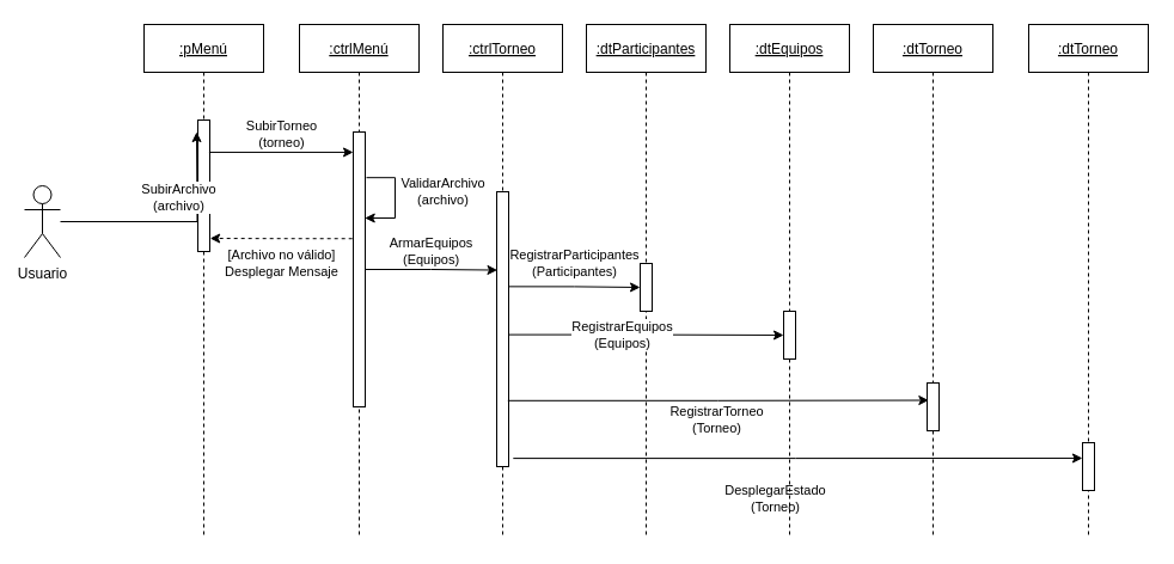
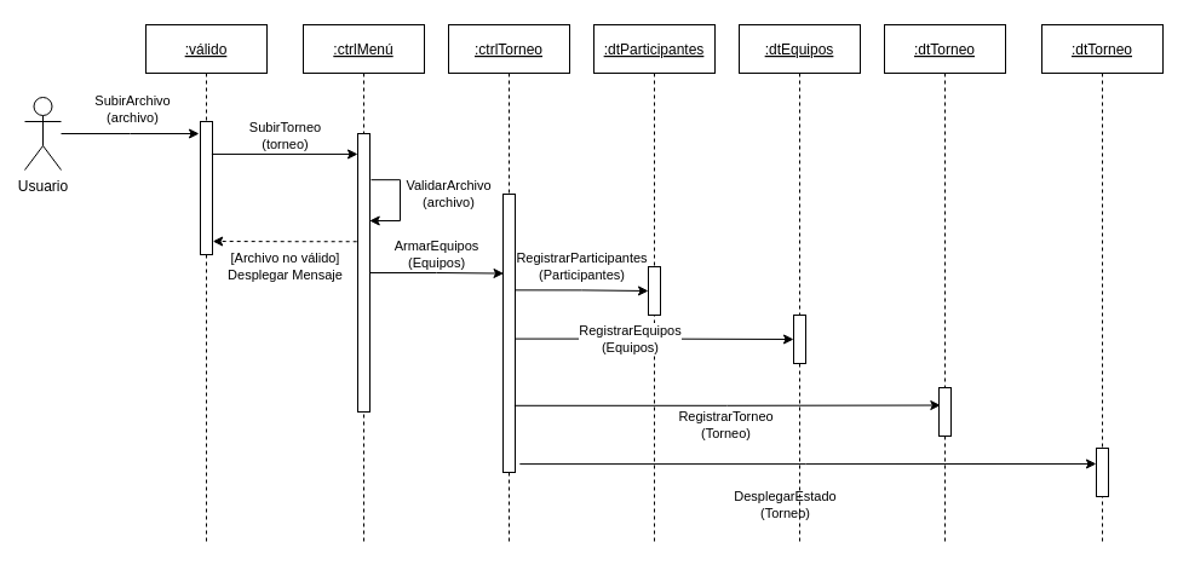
  <mxCell id="0" />
  <mxCell id="1" parent="0" />
  <mxCell id="2" value=":ctrlMenú" style="shape=umlLifeline;perimeter=lifelinePerimeter;container=1;collapsible=0;recursiveResize=0;rounded=0;shadow=0;strokeWidth=1;fontStyle=4" parent="1" vertex="1"><mxGeometry x="250" y="20" width="100" height="430" as="geometry" /></mxCell>
  <mxCell id="3" value="" style="points=[];perimeter=orthogonalPerimeter;rounded=0;shadow=0;strokeWidth=1;" parent="2" vertex="1"><mxGeometry x="45" y="90" width="10" height="230" as="geometry" /></mxCell>
  <mxCell id="4" value="ValidarArchivo&lt;br&gt;(archivo)" style="edgeStyle=orthogonalEdgeStyle;rounded=0;orthogonalLoop=1;jettySize=auto;html=1;exitX=1.1;exitY=0.166;exitDx=0;exitDy=0;exitPerimeter=0;entryX=0.972;entryY=0.313;entryDx=0;entryDy=0;entryPerimeter=0;" edge="1" parent="2" source="3" target="3"><mxGeometry x="-0.422" y="-42" relative="1" as="geometry"><Array as="points"><mxPoint x="80" y="128" /><mxPoint x="80" y="162" /></Array><mxPoint x="82" y="12" as="offset" /></mxGeometry></mxCell>
- <mxCell id="5" value=":pMenú" style="shape=umlLifeline;perimeter=lifelinePerimeter;container=1;collapsible=0;recursiveResize=0;rounded=0;shadow=0;strokeWidth=1;fontStyle=4" parent="1" vertex="1"><mxGeometry x="120" y="20" width="100" height="430" as="geometry" /></mxCell>
+ <mxCell id="5" value=":válido" style="shape=umlLifeline;perimeter=lifelinePerimeter;container=1;collapsible=0;recursiveResize=0;rounded=0;shadow=0;strokeWidth=1;fontStyle=4" parent="1" vertex="1"><mxGeometry x="120" y="20" width="100" height="430" as="geometry" /></mxCell>
  <mxCell id="6" value="" style="points=[];perimeter=orthogonalPerimeter;rounded=0;shadow=0;strokeWidth=1;" parent="5" vertex="1"><mxGeometry x="45" y="80" width="10" height="110" as="geometry" /></mxCell>
  <mxCell id="7" value="SubirArchivo&lt;br&gt;(archivo)" style="edgeStyle=orthogonalEdgeStyle;rounded=0;orthogonalLoop=1;jettySize=auto;html=1;" edge="1" parent="1" source="8"><mxGeometry x="0.049" y="20" relative="1" as="geometry"><mxPoint x="164" y="110" as="targetPoint" /><mxPoint as="offset" /></mxGeometry></mxCell>
- <mxCell id="8" value="Usuario" style="shape=umlActor;verticalLabelPosition=bottom;verticalAlign=top;html=1;" parent="1" vertex="1"><mxGeometry x="20" y="155" width="30" height="60" as="geometry" /></mxCell>
+ <mxCell id="8" value="Usuario" style="shape=umlActor;verticalLabelPosition=bottom;verticalAlign=top;html=1;" parent="1" vertex="1"><mxGeometry x="20" y="80" width="30" height="60" as="geometry" /></mxCell>
  <mxCell id="9" value=":dtParticipantes" style="shape=umlLifeline;perimeter=lifelinePerimeter;container=1;collapsible=0;recursiveResize=0;rounded=0;shadow=0;strokeWidth=1;fontStyle=4" parent="1" vertex="1"><mxGeometry x="490" y="20" width="100" height="430" as="geometry" /></mxCell>
  <mxCell id="10" value="" style="points=[];perimeter=orthogonalPerimeter;rounded=0;shadow=0;strokeWidth=1;" parent="9" vertex="1"><mxGeometry x="45" y="200" width="10" height="40" as="geometry" /></mxCell>
  <mxCell id="11" value=":ctrlTorneo" style="shape=umlLifeline;perimeter=lifelinePerimeter;container=1;collapsible=0;recursiveResize=0;rounded=0;shadow=0;strokeWidth=1;fontStyle=4" parent="1" vertex="1"><mxGeometry x="370" y="20" width="100" height="430" as="geometry" /></mxCell>
  <mxCell id="12" value="" style="points=[];perimeter=orthogonalPerimeter;rounded=0;shadow=0;strokeWidth=1;" parent="11" vertex="1"><mxGeometry x="45" y="140" width="10" height="230" as="geometry" /></mxCell>
  <mxCell id="13" value=":dtEquipos" style="shape=umlLifeline;perimeter=lifelinePerimeter;container=1;collapsible=0;recursiveResize=0;rounded=0;shadow=0;strokeWidth=1;fontStyle=4" parent="1" vertex="1"><mxGeometry x="610" y="20" width="100" height="430" as="geometry" /></mxCell>
  <mxCell id="14" value="" style="points=[];perimeter=orthogonalPerimeter;rounded=0;shadow=0;strokeWidth=1;" parent="13" vertex="1"><mxGeometry x="45" y="240" width="10" height="40" as="geometry" /></mxCell>
  <mxCell id="15" value="" style="endArrow=classic;html=1;exitX=0.94;exitY=0.245;exitDx=0;exitDy=0;exitPerimeter=0;" edge="1" parent="1" source="6" target="3"><mxGeometry relative="1" as="geometry"><mxPoint x="180" y="150" as="sourcePoint" /><mxPoint x="280" y="150" as="targetPoint" /></mxGeometry></mxCell>
  <mxCell id="16" value="SubirTorneo&lt;br&gt;(torneo)" style="edgeLabel;resizable=0;html=1;align=center;verticalAlign=middle;" connectable="0" vertex="1" parent="15"><mxGeometry relative="1" as="geometry"><mxPoint y="-15.25" as="offset" /></mxGeometry></mxCell>
  <mxCell id="17" value="[Archivo no válido]&lt;br&gt;Desplegar Mensaje" style="edgeStyle=orthogonalEdgeStyle;rounded=0;orthogonalLoop=1;jettySize=auto;html=1;exitX=-0.08;exitY=0.388;exitDx=0;exitDy=0;exitPerimeter=0;entryX=1.02;entryY=0.9;entryDx=0;entryDy=0;entryPerimeter=0;dashed=1;" edge="1" parent="1" source="3" target="6"><mxGeometry x="-0.011" y="21" relative="1" as="geometry"><mxPoint as="offset" /></mxGeometry></mxCell>
  <mxCell id="18" value="ArmarEquipos&lt;br&gt;(Equipos)" style="edgeStyle=orthogonalEdgeStyle;rounded=0;orthogonalLoop=1;jettySize=auto;html=1;entryX=0.052;entryY=0.285;entryDx=0;entryDy=0;entryPerimeter=0;" edge="1" parent="1" source="3" target="12"><mxGeometry x="-0.01" y="15" relative="1" as="geometry"><mxPoint x="-15" y="-15" as="offset" /></mxGeometry></mxCell>
  <mxCell id="19" value="RegistrarParticipantes&lt;br&gt;(Participantes)" style="edgeStyle=orthogonalEdgeStyle;rounded=0;orthogonalLoop=1;jettySize=auto;html=1;labelBackgroundColor=none;exitX=0.99;exitY=0.345;exitDx=0;exitDy=0;exitPerimeter=0;" edge="1" parent="1" source="12" target="10"><mxGeometry x="0.006" y="20" relative="1" as="geometry"><mxPoint x="440" y="240" as="sourcePoint" /><mxPoint as="offset" /></mxGeometry></mxCell>
  <mxCell id="20" value="RegistrarEquipos&lt;br&gt;(Equipos)" style="edgeStyle=orthogonalEdgeStyle;rounded=0;orthogonalLoop=1;jettySize=auto;html=1;exitX=0.99;exitY=0.52;exitDx=0;exitDy=0;exitPerimeter=0;" edge="1" parent="1" source="12" target="14"><mxGeometry x="-0.003" y="-20" relative="1" as="geometry"><mxPoint as="offset" /></mxGeometry></mxCell>
  <mxCell id="21" value=":dtTorneo" style="shape=umlLifeline;perimeter=lifelinePerimeter;container=1;collapsible=0;recursiveResize=0;rounded=0;shadow=0;strokeWidth=1;fontStyle=4" vertex="1" parent="1"><mxGeometry x="730" y="20" width="100" height="430" as="geometry" /></mxCell>
  <mxCell id="22" value="" style="points=[];perimeter=orthogonalPerimeter;rounded=0;shadow=0;strokeWidth=1;" vertex="1" parent="21"><mxGeometry x="45" y="300" width="10" height="40" as="geometry" /></mxCell>
  <mxCell id="23" value="RegistrarTorneo&lt;br&gt;(Torneo)" style="edgeStyle=orthogonalEdgeStyle;rounded=0;orthogonalLoop=1;jettySize=auto;html=1;exitX=0.934;exitY=0.76;exitDx=0;exitDy=0;exitPerimeter=0;entryX=0.133;entryY=0.363;entryDx=0;entryDy=0;entryPerimeter=0;" edge="1" parent="1" source="12" target="22"><mxGeometry x="-0.009" y="-15" relative="1" as="geometry"><mxPoint y="1" as="offset" /></mxGeometry></mxCell>
  <mxCell id="24" value=":dtTorneo" style="shape=umlLifeline;perimeter=lifelinePerimeter;container=1;collapsible=0;recursiveResize=0;rounded=0;shadow=0;strokeWidth=1;fontStyle=4" vertex="1" parent="1"><mxGeometry x="860" y="20" width="100" height="430" as="geometry" /></mxCell>
  <mxCell id="25" value="" style="points=[];perimeter=orthogonalPerimeter;rounded=0;shadow=0;strokeWidth=1;" vertex="1" parent="24"><mxGeometry x="45" y="350" width="10" height="40" as="geometry" /></mxCell>
  <mxCell id="26" value="DesplegarEstado&lt;br&gt;(Torneo)" style="edgeStyle=orthogonalEdgeStyle;rounded=0;orthogonalLoop=1;jettySize=auto;html=1;labelBackgroundColor=none;exitX=1.38;exitY=0.97;exitDx=0;exitDy=0;exitPerimeter=0;entryX=-0.005;entryY=0.324;entryDx=0;entryDy=0;entryPerimeter=0;" edge="1" parent="1" source="12" target="25"><mxGeometry x="-0.008" y="-17" relative="1" as="geometry"><mxPoint x="-17" y="17" as="offset" /></mxGeometry></mxCell>
